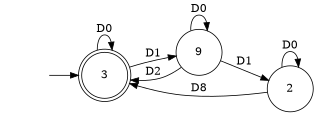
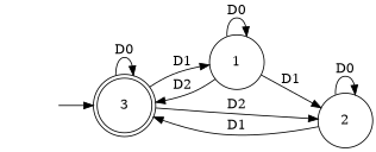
  digraph {
    fontname="DejaVu Serif"
    rankdir=LR
    node [fixedsize=true fontname="DejaVu Serif" shape=circle]
    edge [fontname="DejaVu Serif"]
    n1 [label=3 shape=doublecircle width=.8]
-   n2 [label=9 width=.8]
+   n2 [label=1 width=.8]
    n3 [label=2 width=.8]
    begin [style=invisible width=.8]
    n1 -> n1 [label=D0]
    n1 -> n2 [label=D1]
+   n1 -> n3 [label=D2]
    n2 -> n1 [label=D2]
    n2 -> n2 [label=D0]
    n2 -> n3 [label=D1]
-   n3 -> n1 [label=D8]
+   n3 -> n1 [label=D1]
    n3 -> n3 [label=D0]
    begin -> n1
  }
